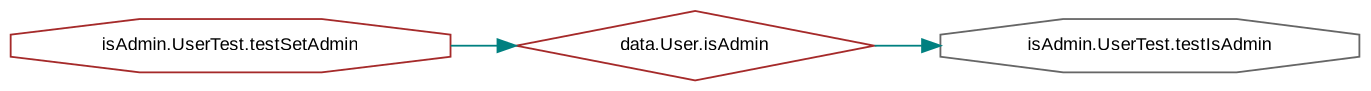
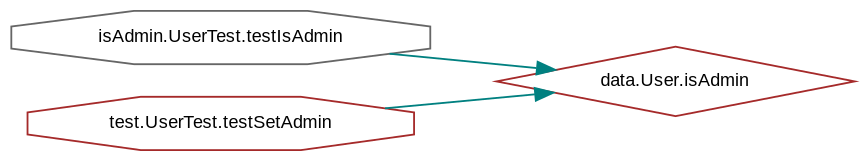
  digraph {
    fontname="Liberation Sans"
    rankdir=RL
    node [color=brown fillcolor=white fontname="Liberation Sans" fontsize=10 shape=octagon style=filled]
    edge [color=teal dir=back fontname="Liberation Sans" fontsize=10 labelfontname=Helvetica labelfontsize=10 style=solid]
    n1 [fontcolor=black height=0.2 label="data.User.isAdmin" shape=diamond width=0.4]
    n2 [color=gray40 height=0.2 label="isAdmin.UserTest.testIsAdmin" width=0.4]
-   n3 [height=0.2 label="isAdmin.UserTest.testSetAdmin" width=0.4]
-   n2 -> n1
+   n3 [height=0.2 label="test.UserTest.testSetAdmin" width=0.4]
+   n1 -> n2
    n1 -> n3
  }
